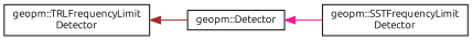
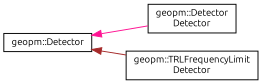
  digraph {
    fontname=Ubuntu
    rankdir=LR
    node [color=black fillcolor=white fontname=Ubuntu fontsize=10 shape=record style=filled]
    edge [dir=back fontname=Ubuntu fontsize=10 labelfontname=Helvetica labelfontsize=10 style=solid]
    n1 [height=0.2 label="geopm::Detector" width=0.4]
-   n2 [height=0.2 label="geopm::SSTFrequencyLimit\lDetector" width=0.4]
+   n2 [height=0.2 label="geopm::Detector\lDetector" width=0.4]
    n3 [height=0.2 label="geopm::TRLFrequencyLimit\lDetector" width=0.4]
    n1 -> n2 [color=deeppink]
-   n3 -> n1 [color=brown]
+   n1 -> n3 [color=brown]
  }
